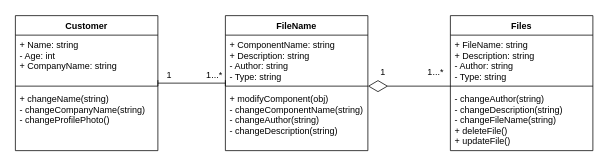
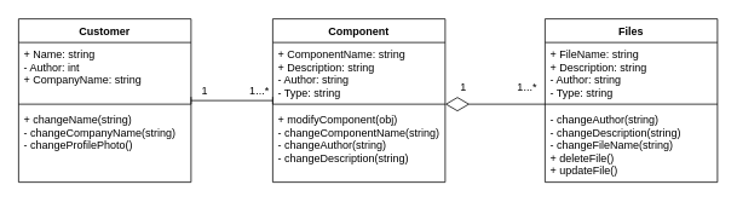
  <mxCell id="0" />
  <mxCell id="1" parent="0" />
  <mxCell id="2" style="rounded=0;orthogonalLoop=1;jettySize=auto;html=1;startArrow=baseDash;startFill=0;endArrow=baseDash;endFill=0;" edge="1" parent="1" source="3"><mxGeometry relative="1" as="geometry"><mxPoint x="300" y="110" as="targetPoint" /></mxGeometry></mxCell>
  <mxCell id="3" value="Customer" style="swimlane;fontStyle=1;align=center;verticalAlign=top;childLayout=stackLayout;horizontal=1;startSize=26;horizontalStack=0;resizeParent=1;resizeParentMax=0;resizeLast=0;collapsible=1;marginBottom=0;" vertex="1" parent="1"><mxGeometry x="20" y="20" width="190" height="180" as="geometry" /></mxCell>
- <mxCell id="4" value="+ Name: string&#10;- Age: int&#10;+ CompanyName: string&#10;" style="text;strokeColor=none;fillColor=none;align=left;verticalAlign=top;spacingLeft=4;spacingRight=4;overflow=hidden;rotatable=0;points=[[0,0.5],[1,0.5]];portConstraint=eastwest;" vertex="1" parent="3"><mxGeometry y="26" width="190" height="64" as="geometry" /></mxCell>
+ <mxCell id="4" value="+ Name: string&#10;- Author: int&#10;+ CompanyName: string&#10;" style="text;strokeColor=none;fillColor=none;align=left;verticalAlign=top;spacingLeft=4;spacingRight=4;overflow=hidden;rotatable=0;points=[[0,0.5],[1,0.5]];portConstraint=eastwest;" vertex="1" parent="3"><mxGeometry y="26" width="190" height="64" as="geometry" /></mxCell>
  <mxCell id="5" value="" style="line;strokeWidth=1;fillColor=none;align=left;verticalAlign=middle;spacingTop=-1;spacingLeft=3;spacingRight=3;rotatable=0;labelPosition=right;points=[];portConstraint=eastwest;strokeColor=inherit;" vertex="1" parent="3"><mxGeometry y="90" width="190" height="8" as="geometry" /></mxCell>
  <mxCell id="6" value="+ changeName(string)&#10;- changeCompanyName(string)&#10;- changeProfilePhoto()&#10;" style="text;strokeColor=none;fillColor=none;align=left;verticalAlign=top;spacingLeft=4;spacingRight=4;overflow=hidden;rotatable=0;points=[[0,0.5],[1,0.5]];portConstraint=eastwest;" vertex="1" parent="3"><mxGeometry y="98" width="190" height="82" as="geometry" /></mxCell>
- <mxCell id="7" value="FileName" style="swimlane;fontStyle=1;align=center;verticalAlign=top;childLayout=stackLayout;horizontal=1;startSize=26;horizontalStack=0;resizeParent=1;resizeParentMax=0;resizeLast=0;collapsible=1;marginBottom=0;" vertex="1" parent="1"><mxGeometry x="300" y="20" width="190" height="180" as="geometry" /></mxCell>
+ <mxCell id="7" value="Component" style="swimlane;fontStyle=1;align=center;verticalAlign=top;childLayout=stackLayout;horizontal=1;startSize=26;horizontalStack=0;resizeParent=1;resizeParentMax=0;resizeLast=0;collapsible=1;marginBottom=0;" vertex="1" parent="1"><mxGeometry x="300" y="20" width="190" height="180" as="geometry" /></mxCell>
  <mxCell id="8" value="+ ComponentName: string&#10;+ Description: string&#10;- Author: string&#10;- Type: string&#10;" style="text;strokeColor=none;fillColor=none;align=left;verticalAlign=top;spacingLeft=4;spacingRight=4;overflow=hidden;rotatable=0;points=[[0,0.5],[1,0.5]];portConstraint=eastwest;" vertex="1" parent="7"><mxGeometry y="26" width="190" height="64" as="geometry" /></mxCell>
  <mxCell id="9" value="" style="line;strokeWidth=1;fillColor=none;align=left;verticalAlign=middle;spacingTop=-1;spacingLeft=3;spacingRight=3;rotatable=0;labelPosition=right;points=[];portConstraint=eastwest;strokeColor=inherit;" vertex="1" parent="7"><mxGeometry y="90" width="190" height="8" as="geometry" /></mxCell>
  <mxCell id="10" value="+ modifyComponent(obj)&#10;- changeComponentName(string)&#10;- changeAuthor(string)&#10;- changeDescription(string)&#10;" style="text;strokeColor=none;fillColor=none;align=left;verticalAlign=top;spacingLeft=4;spacingRight=4;overflow=hidden;rotatable=0;points=[[0,0.5],[1,0.5]];portConstraint=eastwest;" vertex="1" parent="7"><mxGeometry y="98" width="190" height="82" as="geometry" /></mxCell>
  <mxCell id="11" value="Files" style="swimlane;fontStyle=1;align=center;verticalAlign=top;childLayout=stackLayout;horizontal=1;startSize=26;horizontalStack=0;resizeParent=1;resizeParentMax=0;resizeLast=0;collapsible=1;marginBottom=0;" vertex="1" parent="1"><mxGeometry x="600" y="20" width="190" height="180" as="geometry" /></mxCell>
  <mxCell id="12" value="+ FileName: string&#10;+ Description: string&#10;- Author: string&#10;- Type: string&#10;" style="text;strokeColor=none;fillColor=none;align=left;verticalAlign=top;spacingLeft=4;spacingRight=4;overflow=hidden;rotatable=0;points=[[0,0.5],[1,0.5]];portConstraint=eastwest;" vertex="1" parent="11"><mxGeometry y="26" width="190" height="64" as="geometry" /></mxCell>
  <mxCell id="13" value="" style="line;strokeWidth=1;fillColor=none;align=left;verticalAlign=middle;spacingTop=-1;spacingLeft=3;spacingRight=3;rotatable=0;labelPosition=right;points=[];portConstraint=eastwest;strokeColor=inherit;" vertex="1" parent="11"><mxGeometry y="90" width="190" height="8" as="geometry" /></mxCell>
  <mxCell id="14" value="- changeAuthor(string)&#10;- changeDescription(string)&#10;- changeFileName(string)&#10;+ deleteFile()&#10;+ updateFile()&#10;&#10;" style="text;strokeColor=none;fillColor=none;align=left;verticalAlign=top;spacingLeft=4;spacingRight=4;overflow=hidden;rotatable=0;points=[[0,0.5],[1,0.5]];portConstraint=eastwest;" vertex="1" parent="11"><mxGeometry y="98" width="190" height="82" as="geometry" /></mxCell>
  <mxCell id="15" value="" style="endArrow=diamondThin;endFill=0;endSize=24;html=1;rounded=0;" edge="1" parent="1" target="9"><mxGeometry width="160" relative="1" as="geometry"><mxPoint x="600" y="114" as="sourcePoint" /><mxPoint x="510" y="113" as="targetPoint" /></mxGeometry></mxCell>
  <mxCell id="16" value="1" style="text;html=1;align=center;verticalAlign=middle;resizable=0;points=[];autosize=1;strokeColor=none;fillColor=none;" vertex="1" parent="1"><mxGeometry x="495" y="80" width="30" height="30" as="geometry" /></mxCell>
  <mxCell id="17" value="1...*" style="text;html=1;align=center;verticalAlign=middle;resizable=0;points=[];autosize=1;strokeColor=none;fillColor=none;" vertex="1" parent="1"><mxGeometry x="560" y="80" width="40" height="30" as="geometry" /></mxCell>
  <mxCell id="18" value="1" style="text;html=1;align=center;verticalAlign=middle;resizable=0;points=[];autosize=1;strokeColor=none;fillColor=none;" vertex="1" parent="1"><mxGeometry x="210" y="85" width="30" height="30" as="geometry" /></mxCell>
  <mxCell id="19" value="1...*" style="text;html=1;align=center;verticalAlign=middle;resizable=0;points=[];autosize=1;strokeColor=none;fillColor=none;" vertex="1" parent="1"><mxGeometry x="265" y="85" width="40" height="30" as="geometry" /></mxCell>
